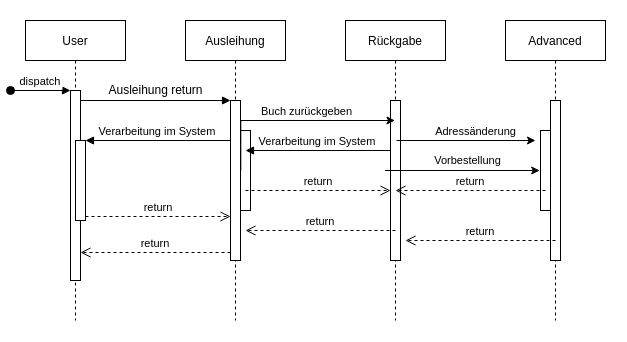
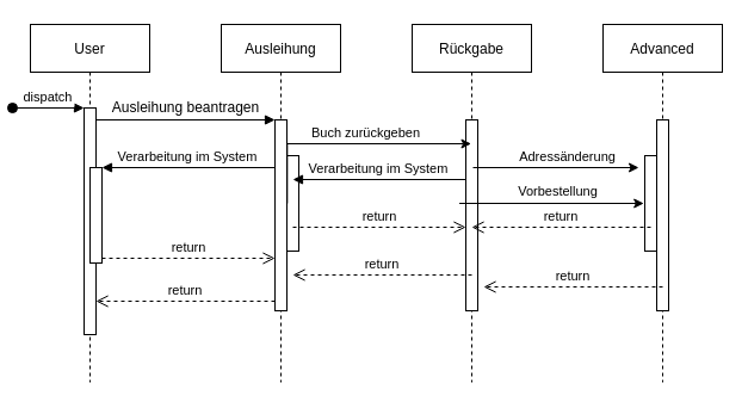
  <mxCell id="0" />
  <mxCell id="1" parent="0" />
  <mxCell id="2" value="User" style="shape=umlLifeline;perimeter=lifelinePerimeter;container=1;collapsible=0;recursiveResize=0;rounded=0;shadow=0;strokeWidth=1;" parent="1" vertex="1"><mxGeometry x="20" y="20" width="100" height="300" as="geometry" /></mxCell>
  <mxCell id="3" value="" style="points=[];perimeter=orthogonalPerimeter;rounded=0;shadow=0;strokeWidth=1;" parent="2" vertex="1"><mxGeometry x="45" y="70" width="10" height="190" as="geometry" /></mxCell>
  <mxCell id="4" value="dispatch" style="verticalAlign=bottom;startArrow=oval;endArrow=block;startSize=8;shadow=0;strokeWidth=1;" parent="2" target="3" edge="1"><mxGeometry relative="1" as="geometry"><mxPoint x="-15" y="70" as="sourcePoint" /></mxGeometry></mxCell>
  <mxCell id="5" value="" style="points=[];perimeter=orthogonalPerimeter;rounded=0;shadow=0;strokeWidth=1;" parent="2" vertex="1"><mxGeometry x="50" y="120" width="10" height="80" as="geometry" /></mxCell>
  <mxCell id="6" value="Ausleihung" style="shape=umlLifeline;perimeter=lifelinePerimeter;container=1;collapsible=0;recursiveResize=0;rounded=0;shadow=0;strokeWidth=1;" parent="1" vertex="1"><mxGeometry x="180" y="20" width="100" height="300" as="geometry" /></mxCell>
  <mxCell id="7" value="" style="points=[];perimeter=orthogonalPerimeter;rounded=0;shadow=0;strokeWidth=1;" parent="6" vertex="1"><mxGeometry x="45" y="80" width="10" height="160" as="geometry" /></mxCell>
  <mxCell id="8" value="" style="points=[];perimeter=orthogonalPerimeter;rounded=0;shadow=0;strokeWidth=1;" vertex="1" parent="6"><mxGeometry x="55" y="110" width="10" height="80" as="geometry" /></mxCell>
  <mxCell id="9" value="return" style="verticalAlign=bottom;endArrow=open;dashed=1;endSize=8;exitX=0;exitY=0.95;shadow=0;strokeWidth=1;" parent="1" source="7" target="3" edge="1"><mxGeometry relative="1" as="geometry"><mxPoint x="175" y="176" as="targetPoint" /></mxGeometry></mxCell>
  <mxCell id="10" value="" style="verticalAlign=bottom;endArrow=block;entryX=0;entryY=0;shadow=0;strokeWidth=1;" parent="1" source="3" target="7" edge="1"><mxGeometry relative="1" as="geometry"><mxPoint x="175" y="100" as="sourcePoint" /></mxGeometry></mxCell>
  <mxCell id="11" value="Verarbeitung im System" style="verticalAlign=bottom;endArrow=block;entryX=1;entryY=0;shadow=0;strokeWidth=1;" parent="1" source="7" target="5" edge="1"><mxGeometry relative="1" as="geometry"><mxPoint x="140" y="140" as="sourcePoint" /></mxGeometry></mxCell>
  <mxCell id="12" value="return" style="verticalAlign=bottom;endArrow=open;dashed=1;endSize=8;exitX=1;exitY=0.95;shadow=0;strokeWidth=1;" parent="1" source="5" target="7" edge="1"><mxGeometry relative="1" as="geometry"><mxPoint x="140" y="197" as="targetPoint" /></mxGeometry></mxCell>
  <mxCell id="13" value="Rückgabe" style="shape=umlLifeline;perimeter=lifelinePerimeter;container=1;collapsible=0;recursiveResize=0;rounded=0;shadow=0;strokeWidth=1;" vertex="1" parent="1"><mxGeometry x="340" y="20" width="100" height="300" as="geometry" /></mxCell>
  <mxCell id="14" value="" style="points=[];perimeter=orthogonalPerimeter;rounded=0;shadow=0;strokeWidth=1;" vertex="1" parent="13"><mxGeometry x="45" y="80" width="10" height="160" as="geometry" /></mxCell>
  <mxCell id="15" value="Advanced" style="shape=umlLifeline;perimeter=lifelinePerimeter;container=1;collapsible=0;recursiveResize=0;rounded=0;shadow=0;strokeWidth=1;" vertex="1" parent="1"><mxGeometry x="500" y="20" width="100" height="300" as="geometry" /></mxCell>
  <mxCell id="16" value="" style="points=[];perimeter=orthogonalPerimeter;rounded=0;shadow=0;strokeWidth=1;" vertex="1" parent="15"><mxGeometry x="45" y="80" width="10" height="160" as="geometry" /></mxCell>
  <mxCell id="17" value="" style="points=[];perimeter=orthogonalPerimeter;rounded=0;shadow=0;strokeWidth=1;" vertex="1" parent="15"><mxGeometry x="35" y="110" width="10" height="80" as="geometry" /></mxCell>
  <mxCell id="18" style="edgeStyle=orthogonalEdgeStyle;rounded=0;orthogonalLoop=1;jettySize=auto;html=1;" edge="1" parent="15"><mxGeometry relative="1" as="geometry"><mxPoint x="-110" y="150" as="sourcePoint" /><mxPoint x="34.21" y="149.999" as="targetPoint" /><Array as="points"><mxPoint x="-120.29" y="149.97" /></Array></mxGeometry></mxCell>
  <mxCell id="19" value="Vorbestellung" style="edgeLabel;html=1;align=center;verticalAlign=middle;resizable=0;points=[];" vertex="1" connectable="0" parent="18"><mxGeometry x="0.122" y="-1" relative="1" as="geometry"><mxPoint y="-11" as="offset" /></mxGeometry></mxCell>
- <mxCell id="20" value="Ausleihung return" style="text;html=1;align=center;verticalAlign=middle;resizable=0;points=[];autosize=1;strokeColor=none;fillColor=none;" vertex="1" parent="1"><mxGeometry x="80" y="80" width="140" height="20" as="geometry" /></mxCell>
+ <mxCell id="20" value="Ausleihung beantragen" style="text;html=1;align=center;verticalAlign=middle;resizable=0;points=[];autosize=1;strokeColor=none;fillColor=none;" vertex="1" parent="1"><mxGeometry x="80" y="80" width="140" height="20" as="geometry" /></mxCell>
  <mxCell id="21" style="edgeStyle=orthogonalEdgeStyle;rounded=0;orthogonalLoop=1;jettySize=auto;html=1;exitX=1.029;exitY=0.438;exitDx=0;exitDy=0;exitPerimeter=0;" edge="1" parent="1" source="7" target="13"><mxGeometry relative="1" as="geometry"><Array as="points"><mxPoint x="235" y="120" /></Array></mxGeometry></mxCell>
  <mxCell id="22" value="Buch zurückgeben" style="edgeLabel;html=1;align=center;verticalAlign=middle;resizable=0;points=[];" vertex="1" connectable="0" parent="21"><mxGeometry x="0.122" y="-1" relative="1" as="geometry"><mxPoint y="-11" as="offset" /></mxGeometry></mxCell>
  <mxCell id="23" value="Verarbeitung im System" style="verticalAlign=bottom;endArrow=block;entryX=1;entryY=0;shadow=0;strokeWidth=1;" edge="1" parent="1"><mxGeometry relative="1" as="geometry"><mxPoint x="385" y="150" as="sourcePoint" /><mxPoint x="240" y="150" as="targetPoint" /></mxGeometry></mxCell>
  <mxCell id="24" value="return" style="verticalAlign=bottom;endArrow=open;dashed=1;endSize=8;exitX=1;exitY=0.95;shadow=0;strokeWidth=1;" edge="1" parent="1"><mxGeometry relative="1" as="geometry"><mxPoint x="385" y="190" as="targetPoint" /><mxPoint x="240" y="190" as="sourcePoint" /></mxGeometry></mxCell>
  <mxCell id="25" value="return" style="verticalAlign=bottom;endArrow=open;dashed=1;endSize=8;exitX=0;exitY=0.95;shadow=0;strokeWidth=1;" edge="1" parent="1"><mxGeometry relative="1" as="geometry"><mxPoint x="240" y="230" as="targetPoint" /><mxPoint x="390" y="230" as="sourcePoint" /></mxGeometry></mxCell>
  <mxCell id="26" style="edgeStyle=orthogonalEdgeStyle;rounded=0;orthogonalLoop=1;jettySize=auto;html=1;" edge="1" parent="1"><mxGeometry relative="1" as="geometry"><mxPoint x="391" y="140" as="sourcePoint" /><mxPoint x="530" y="140" as="targetPoint" /><Array as="points"><mxPoint x="390.5" y="139.97" /></Array></mxGeometry></mxCell>
  <mxCell id="27" value="Adressänderung" style="edgeLabel;html=1;align=center;verticalAlign=middle;resizable=0;points=[];" vertex="1" connectable="0" parent="26"><mxGeometry x="0.122" y="-1" relative="1" as="geometry"><mxPoint y="-11" as="offset" /></mxGeometry></mxCell>
  <mxCell id="28" value="return" style="verticalAlign=bottom;endArrow=open;dashed=1;endSize=8;exitX=0;exitY=0.95;shadow=0;strokeWidth=1;" edge="1" parent="1"><mxGeometry relative="1" as="geometry"><mxPoint x="400" y="240" as="targetPoint" /><mxPoint x="550" y="240" as="sourcePoint" /></mxGeometry></mxCell>
  <mxCell id="29" value="return" style="verticalAlign=bottom;endArrow=open;dashed=1;endSize=8;exitX=0;exitY=0.95;shadow=0;strokeWidth=1;" edge="1" parent="1"><mxGeometry relative="1" as="geometry"><mxPoint x="390" y="190" as="targetPoint" /><mxPoint x="540" y="190" as="sourcePoint" /></mxGeometry></mxCell>
